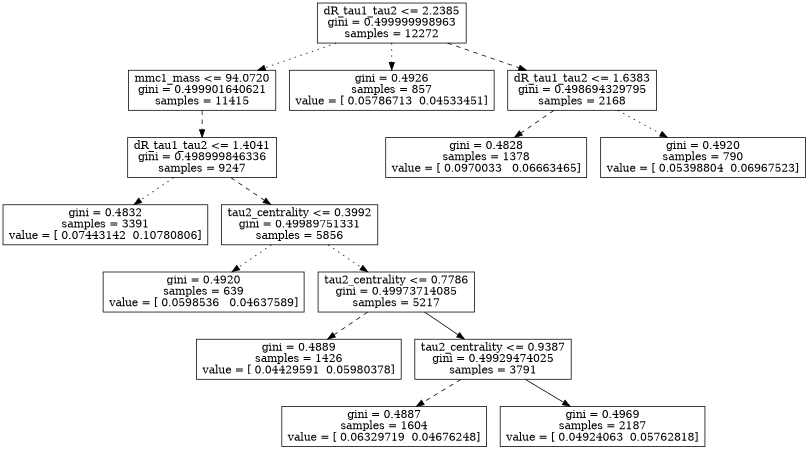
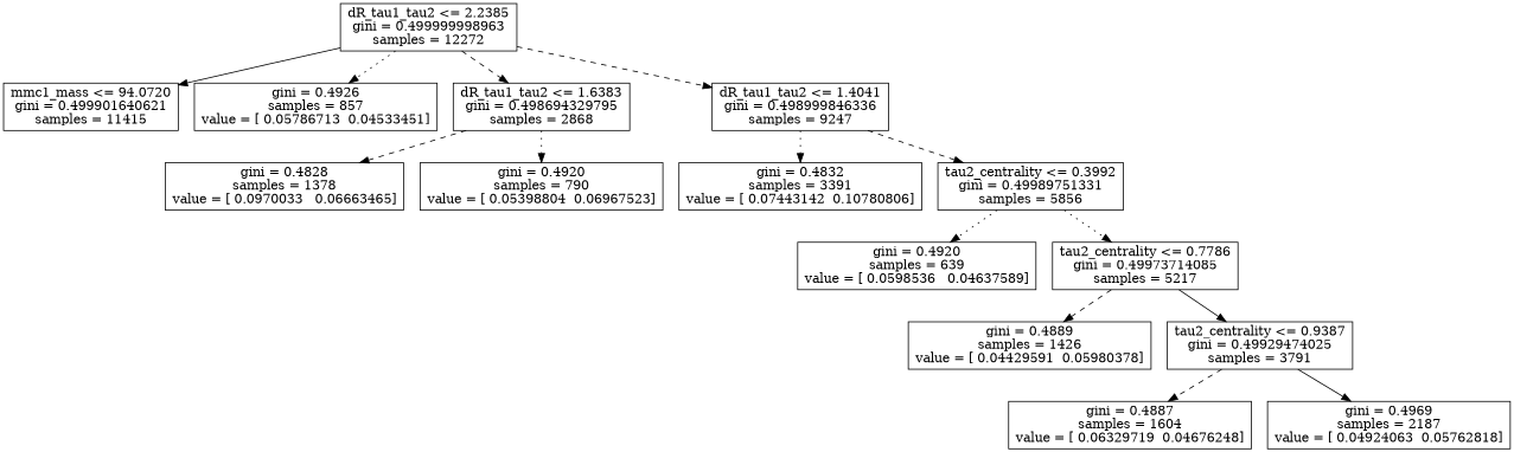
  digraph {
    node [shape=box]
    edge [style=dotted]
    n1 [label="dR_tau1_tau2 <= 2.2385\ngini = 0.499999998963\nsamples = 12272"]
    n2 [label="mmc1_mass <= 94.0720\ngini = 0.499901640621\nsamples = 11415"]
    n3 [label="gini = 0.4926\nsamples = 857\nvalue = [ 0.05786713  0.04533451]"]
-   n4 [label="dR_tau1_tau2 <= 1.6383\ngini = 0.498694329795\nsamples = 2168"]
+   n4 [label="dR_tau1_tau2 <= 1.6383\ngini = 0.498694329795\nsamples = 2868"]
    n5 [label="dR_tau1_tau2 <= 1.4041\ngini = 0.498999846336\nsamples = 9247"]
    n6 [label="gini = 0.4828\nsamples = 1378\nvalue = [ 0.0970033   0.06663465]"]
    n7 [label="gini = 0.4920\nsamples = 790\nvalue = [ 0.05398804  0.06967523]"]
    n8 [label="gini = 0.4832\nsamples = 3391\nvalue = [ 0.07443142  0.10780806]"]
    n9 [label="tau2_centrality <= 0.3992\ngini = 0.49989751331\nsamples = 5856"]
    n10 [label="gini = 0.4920\nsamples = 639\nvalue = [ 0.0598536   0.04637589]"]
    n11 [label="tau2_centrality <= 0.7786\ngini = 0.49973714085\nsamples = 5217"]
    n12 [label="gini = 0.4889\nsamples = 1426\nvalue = [ 0.04429591  0.05980378]"]
    n13 [label="tau2_centrality <= 0.9387\ngini = 0.49929474025\nsamples = 3791"]
    n14 [label="gini = 0.4887\nsamples = 1604\nvalue = [ 0.06329719  0.04676248]"]
    n15 [label="gini = 0.4969\nsamples = 2187\nvalue = [ 0.04924063  0.05762818]"]
-   n1 -> n2
+   n1 -> n2 [style=solid]
    n1 -> n3
    n1 -> n4 [style=dashed]
-   n2 -> n5 [style=dashed]
+   n1 -> n5 [style=dashed]
    n4 -> n6 [style=dashed]
    n4 -> n7
    n5 -> n8
    n5 -> n9 [style=dashed]
    n9 -> n10
    n9 -> n11
    n11 -> n12 [style=dashed]
    n11 -> n13 [style=solid]
    n13 -> n14 [style=dashed]
    n13 -> n15 [style=solid]
  }
